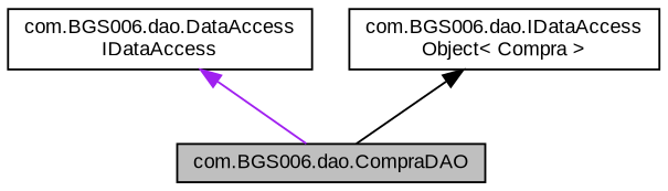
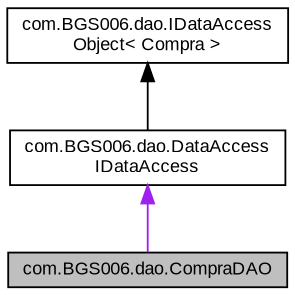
  digraph {
    fontname="Liberation Sans"
    node [color=black fillcolor=white fontname="Liberation Sans" fontsize=10 shape=record style=filled]
    edge [dir=back fontname="Liberation Sans" fontsize=10 labelfontname=Helvetica labelfontsize=10 style=solid]
    n1 [fillcolor=grey75 fontcolor=black height=0.2 label="com.BGS006.dao.CompraDAO" width=0.4]
    n2 [height=0.2 label="com.BGS006.dao.DataAccess\lIDataAccess" width=0.4]
    n3 [height=0.2 label="com.BGS006.dao.IDataAccess\lObject\< Compra \>" width=0.4]
    n2 -> n1 [color=purple]
-   n3 -> n1 [color=black]
+   n3 -> n2 [color=black]
  }
